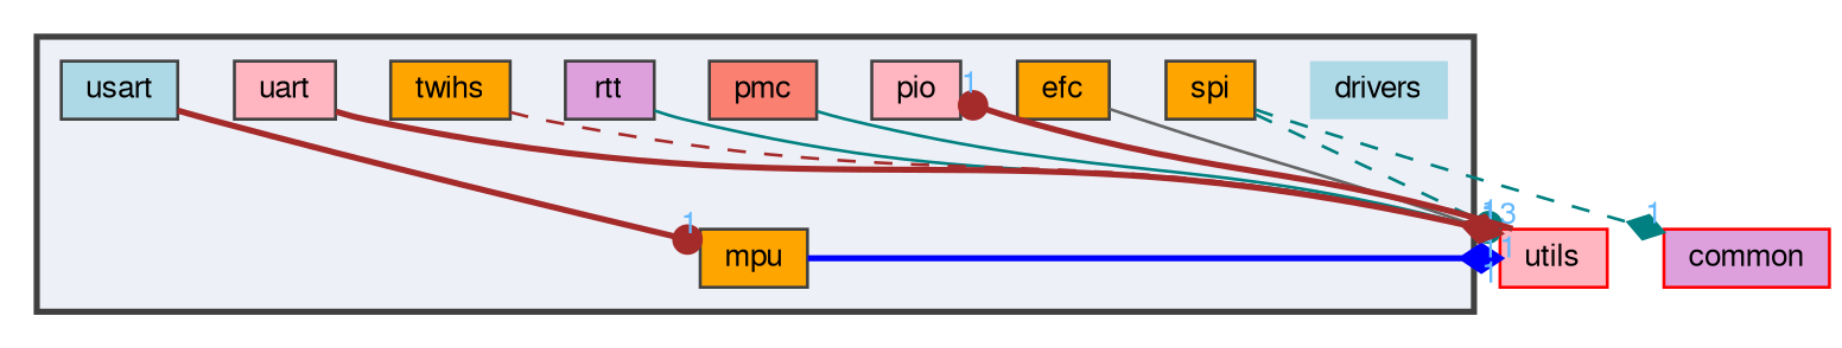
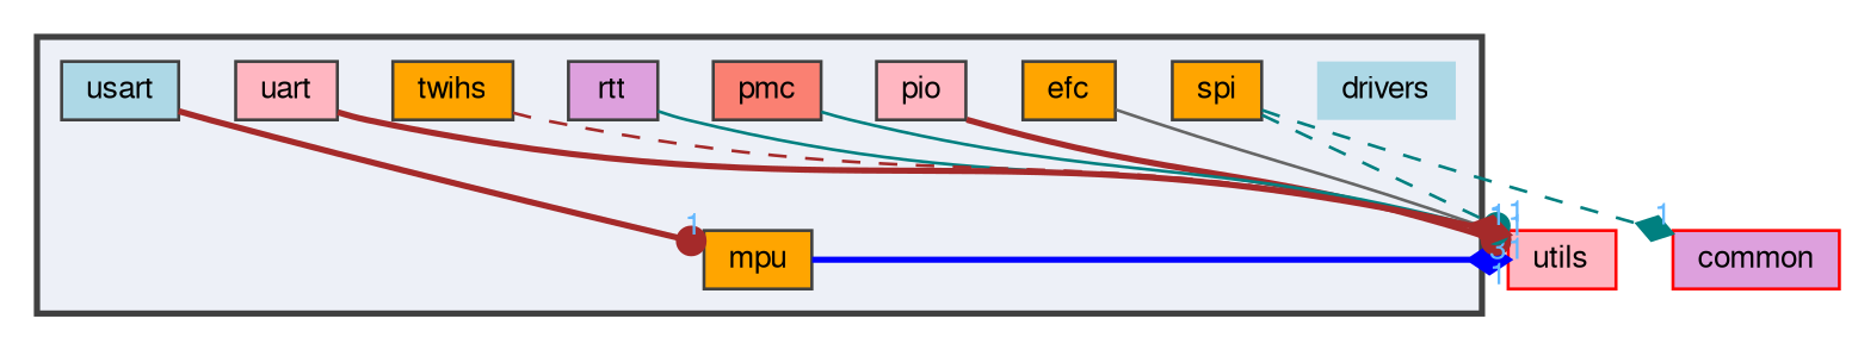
  digraph {
    compound=true
    node [fillcolor=orange fontname=FreeSans fontsize=10 shape=box style=filled color=grey25]
    edge [arrowhead=dot color=brown fontcolor=steelblue1 fontname=FreeSans fontsize=10 headlabel=1 labeldistance=1.5 labelfontname=FreeSans labelfontsize=10 style=bold]
    n1 [fillcolor=lightblue height=0.2 label=drivers shape=plaintext width=0.4 color=""]
    n2 [height=0.2 label=efc width=0.4]
    n3 [height=0.2 label=mpu width=0.4]
    n4 [fillcolor=lightpink height=0.2 label=pio width=0.4]
    n5 [fillcolor=salmon height=0.2 label=pmc width=0.4]
    n6 [fillcolor=plum height=0.2 label=rtt width=0.4]
    n7 [height=0.2 label=spi width=0.4]
    n8 [height=0.2 label=twihs width=0.4]
    n9 [fillcolor=lightpink height=0.2 label=uart width=0.4]
    n10 [fillcolor=lightblue height=0.2 label=usart width=0.4]
    n11 [color=red fillcolor=lightpink height=0.2 label=utils width=0.4]
    n12 [color=red fillcolor=plum height=0.2 label=common width=0.4]
    subgraph cluster_1 {
      bgcolor="#edf0f7"
      fontname=FreeSans
      fontsize=10
      pencolor=grey25
      style="filled,bold"
      n1
      n2
      n3
      n4
      n5
      n6
      n7
      n8
      n9
      n10
    }
    n2 -> n11 [color=gray40 style=solid]
    n3 -> n11 [arrowhead=diamond color=blue]
-   n11 -> n4
+   n4 -> n11
    n5 -> n11 [arrowhead=diamond color=teal headlabel=3 style=solid]
    n6 -> n11 [color=teal style=solid]
    n7 -> n11 [color=teal style=dashed]
    n7 -> n12 [arrowhead=diamond color=teal style=dashed]
    n8 -> n11 [arrowhead=diamond style=dashed]
    n9 -> n11 [arrowhead=diamond]
    n10 -> n3
  }
